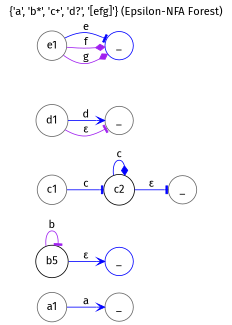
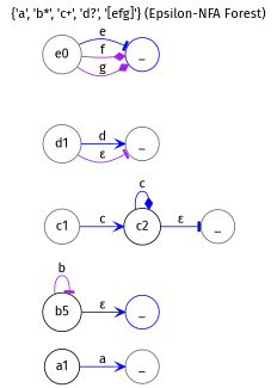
  digraph {
    fontname="Fira Sans"
    label="{'a', 'b*', 'c+', 'd?', '[efg]'} (Epsilon-NFA Forest)"
    labelloc=t
    rankdir=LR
    node [color=gray40 fontname="Fira Sans" shape=circle]
    edge [arrowhead=vee arrowtail=dot color=blue fontname="Fira Sans"]
    n1 [label=_]
    n2 [color=blue label=_]
    n3 [label=_]
    n4 [label=_]
    n5 [color=blue label=_]
-   a1
+   a1 [color=black]
    n7 [color=black label=b5]
    c2 [color=black]
    c1
    d1
-   e1
+   e1 [label=e0]
    a1 -> n1 [label=a]
    n7 -> n2 [label=<&epsilon;>]
    n7 -> n7 [arrowhead=tee color=purple label=b]
    c2 -> n3 [arrowhead=tee label=<&epsilon;>]
    c2 -> c2 [arrowhead=diamond label=c]
-   c1 -> c2 [arrowhead=tee label=c]
+   c1 -> c2 [label=c]
    d1 -> n4 [label=d]
    d1 -> n4 [arrowhead=tee color=purple label=<&epsilon;>]
    e1 -> n5 [arrowhead=tee label=e]
    e1 -> n5 [arrowhead=diamond color=purple label=f]
    e1 -> n5 [arrowhead=diamond color=purple label=g]
  }
